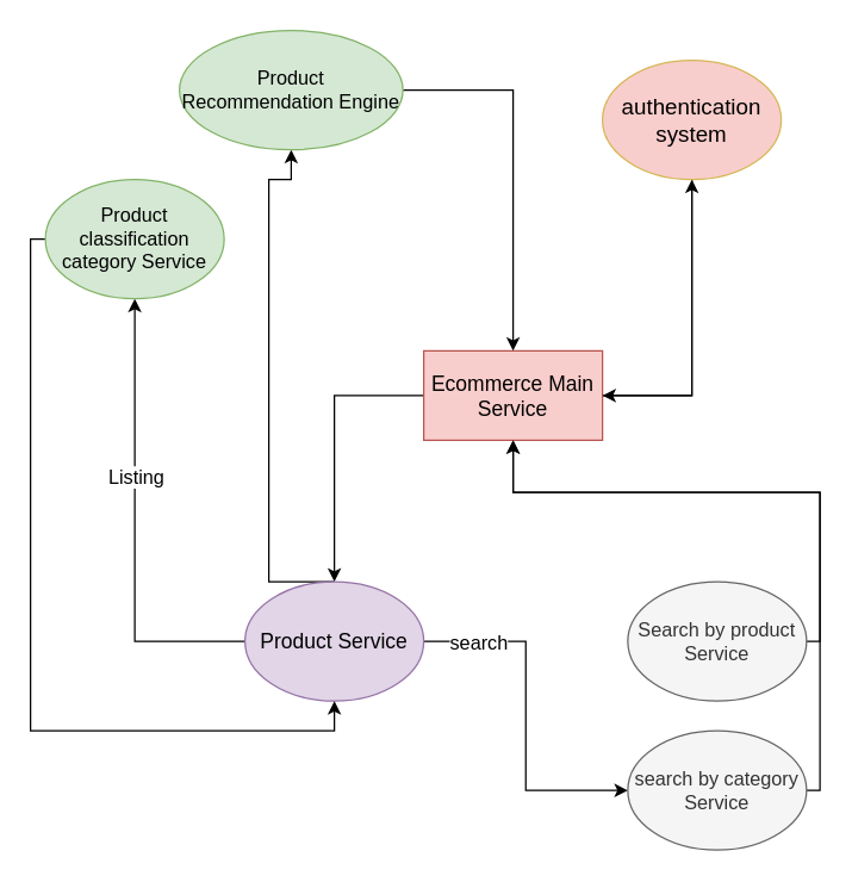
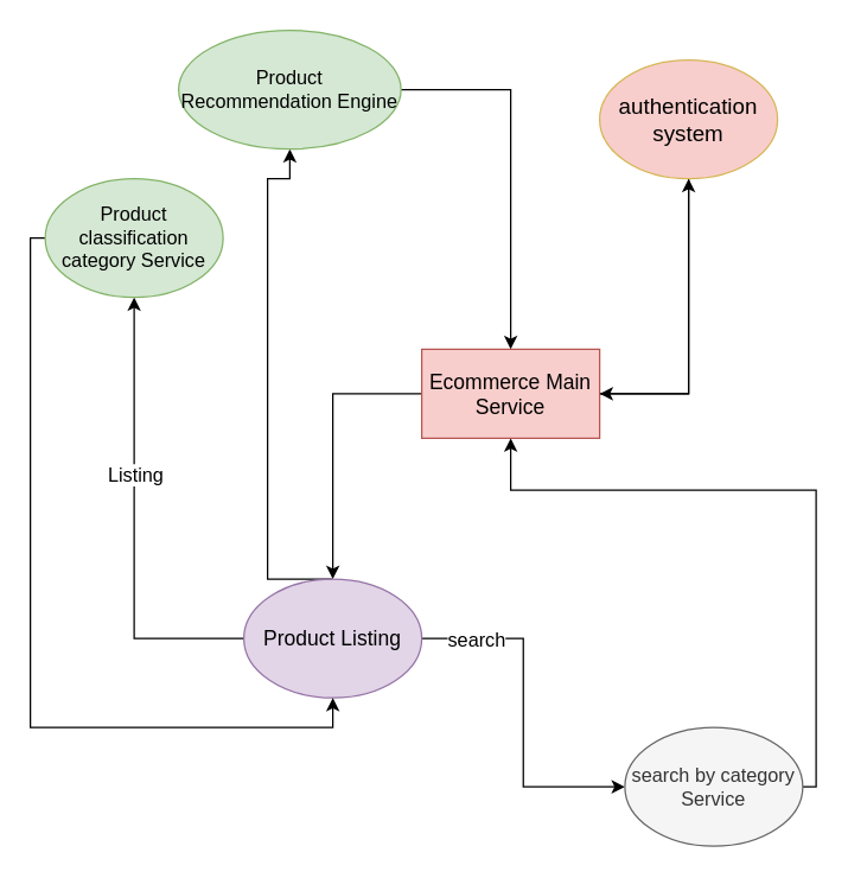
  <mxCell id="0" />
  <mxCell id="1" parent="0" />
  <mxCell id="2" style="edgeStyle=orthogonalEdgeStyle;rounded=0;orthogonalLoop=1;jettySize=auto;html=1;exitX=1;exitY=0.5;exitDx=0;exitDy=0;entryX=0.5;entryY=1;entryDx=0;entryDy=0;" parent="1" source="4" target="6" edge="1"><mxGeometry relative="1" as="geometry" /></mxCell>
  <mxCell id="3" style="edgeStyle=orthogonalEdgeStyle;rounded=0;orthogonalLoop=1;jettySize=auto;html=1;exitX=0;exitY=0.5;exitDx=0;exitDy=0;entryX=0.5;entryY=0;entryDx=0;entryDy=0;" parent="1" source="4" target="12" edge="1"><mxGeometry relative="1" as="geometry" /></mxCell>
  <mxCell id="4" value="&lt;div style=&quot;font-size: 14px;&quot;&gt;&lt;font style=&quot;font-size: 14px;&quot;&gt;Ecommerce Main Service&lt;br&gt;&lt;/font&gt;&lt;/div&gt;" style="rounded=0;whiteSpace=wrap;html=1;fillColor=#f8cecc;strokeColor=#b85450;" parent="1" vertex="1"><mxGeometry x="284" y="235" width="120" height="60" as="geometry" /></mxCell>
  <mxCell id="5" style="edgeStyle=orthogonalEdgeStyle;rounded=0;orthogonalLoop=1;jettySize=auto;html=1;exitX=0.5;exitY=1;exitDx=0;exitDy=0;entryX=1;entryY=0.5;entryDx=0;entryDy=0;" parent="1" source="6" target="4" edge="1"><mxGeometry relative="1" as="geometry" /></mxCell>
  <mxCell id="6" value="&lt;font style=&quot;font-size: 15px;&quot;&gt;authentication system&lt;br&gt;&lt;/font&gt;" style="ellipse;whiteSpace=wrap;html=1;fillColor=#f8cecc;strokeColor=#d6b656;" parent="1" vertex="1"><mxGeometry x="404" y="40" width="120" height="80" as="geometry" /></mxCell>
  <mxCell id="7" style="edgeStyle=orthogonalEdgeStyle;rounded=0;orthogonalLoop=1;jettySize=auto;html=1;entryX=0;entryY=0.5;entryDx=0;entryDy=0;" parent="1" source="12" target="14" edge="1"><mxGeometry relative="1" as="geometry" /></mxCell>
  <mxCell id="8" value="&lt;div style=&quot;font-size: 12px;&quot;&gt;&lt;font style=&quot;font-size: 13px;&quot;&gt;search&lt;/font&gt;&lt;/div&gt;" style="edgeLabel;html=1;align=center;verticalAlign=middle;resizable=0;points=[];" parent="7" vertex="1" connectable="0"><mxGeometry x="-0.789" y="-2" relative="1" as="geometry"><mxPoint x="11" y="-2" as="offset" /></mxGeometry></mxCell>
  <mxCell id="9" style="edgeStyle=orthogonalEdgeStyle;rounded=0;orthogonalLoop=1;jettySize=auto;html=1;exitX=0;exitY=0.5;exitDx=0;exitDy=0;entryX=0.5;entryY=1;entryDx=0;entryDy=0;" parent="1" source="12" target="18" edge="1"><mxGeometry relative="1" as="geometry" /></mxCell>
  <mxCell id="10" value="&lt;div style=&quot;font-size: 12px;&quot;&gt;&lt;font style=&quot;font-size: 13px;&quot;&gt;Listing&lt;/font&gt;&lt;/div&gt;" style="edgeLabel;html=1;align=center;verticalAlign=middle;resizable=0;points=[];" parent="9" vertex="1" connectable="0"><mxGeometry x="0.215" relative="1" as="geometry"><mxPoint as="offset" /></mxGeometry></mxCell>
  <mxCell id="11" style="edgeStyle=orthogonalEdgeStyle;rounded=0;orthogonalLoop=1;jettySize=auto;html=1;exitX=0.5;exitY=0;exitDx=0;exitDy=0;entryX=0.5;entryY=1;entryDx=0;entryDy=0;" parent="1" source="12" target="20" edge="1"><mxGeometry relative="1" as="geometry"><Array as="points"><mxPoint x="180" y="390" /><mxPoint x="180" y="120" /></Array></mxGeometry></mxCell>
- <mxCell id="12" value="&lt;font style=&quot;font-size: 14px;&quot;&gt;Product Service&lt;br&gt;&lt;/font&gt;" style="ellipse;whiteSpace=wrap;html=1;fillColor=#e1d5e7;strokeColor=#9673a6;" parent="1" vertex="1"><mxGeometry x="164" y="390" width="120" height="80" as="geometry" /></mxCell>
+ <mxCell id="12" value="&lt;font style=&quot;font-size: 14px;&quot;&gt;Product Listing&lt;br&gt;&lt;/font&gt;" style="ellipse;whiteSpace=wrap;html=1;fillColor=#e1d5e7;strokeColor=#9673a6;" parent="1" vertex="1"><mxGeometry x="164" y="390" width="120" height="80" as="geometry" /></mxCell>
  <mxCell id="13" style="edgeStyle=orthogonalEdgeStyle;rounded=0;orthogonalLoop=1;jettySize=auto;html=1;entryX=0.5;entryY=1;entryDx=0;entryDy=0;" parent="1" source="14" target="4" edge="1"><mxGeometry relative="1" as="geometry"><Array as="points"><mxPoint x="550" y="530" /><mxPoint x="550" y="330" /><mxPoint x="344" y="330" /></Array></mxGeometry></mxCell>
  <mxCell id="14" value="&lt;font style=&quot;font-size: 13px;&quot;&gt;search by category Service&lt;br&gt;&lt;/font&gt;" style="ellipse;whiteSpace=wrap;html=1;fillColor=#f5f5f5;fontColor=#333333;strokeColor=#666666;" parent="1" vertex="1"><mxGeometry x="421" y="490" width="120" height="80" as="geometry" /></mxCell>
- <mxCell id="15" style="edgeStyle=orthogonalEdgeStyle;rounded=0;orthogonalLoop=1;jettySize=auto;html=1;exitX=1;exitY=0.5;exitDx=0;exitDy=0;entryX=0.5;entryY=1;entryDx=0;entryDy=0;" parent="1" source="16" target="4" edge="1"><mxGeometry relative="1" as="geometry"><Array as="points"><mxPoint x="550" y="430" /><mxPoint x="550" y="330" /><mxPoint x="344" y="330" /></Array></mxGeometry></mxCell>
- <mxCell id="16" value="&lt;font style=&quot;font-size: 13px;&quot;&gt;Search by product Service&lt;br&gt;&lt;/font&gt;" style="ellipse;whiteSpace=wrap;html=1;fillColor=#f5f5f5;fontColor=#333333;strokeColor=#666666;" parent="1" vertex="1"><mxGeometry x="421" y="390" width="120" height="80" as="geometry" /></mxCell>
  <mxCell id="17" style="edgeStyle=orthogonalEdgeStyle;rounded=0;orthogonalLoop=1;jettySize=auto;html=1;exitX=0;exitY=0.5;exitDx=0;exitDy=0;entryX=0.5;entryY=1;entryDx=0;entryDy=0;" parent="1" source="18" target="12" edge="1"><mxGeometry relative="1" as="geometry"><Array as="points"><mxPoint x="20" y="160" /><mxPoint x="20" y="490" /><mxPoint x="224" y="490" /></Array></mxGeometry></mxCell>
  <mxCell id="18" value="&lt;font style=&quot;font-size: 13px;&quot;&gt;Product classification category Service&lt;br&gt;&lt;/font&gt;" style="ellipse;whiteSpace=wrap;html=1;fillColor=#d5e8d4;strokeColor=#82b366;" parent="1" vertex="1"><mxGeometry x="30" y="120" width="120" height="80" as="geometry" /></mxCell>
  <mxCell id="19" style="edgeStyle=orthogonalEdgeStyle;rounded=0;orthogonalLoop=1;jettySize=auto;html=1;exitX=1;exitY=0.5;exitDx=0;exitDy=0;entryX=0.5;entryY=0;entryDx=0;entryDy=0;" parent="1" source="20" target="4" edge="1"><mxGeometry relative="1" as="geometry" /></mxCell>
  <mxCell id="20" value="&lt;font style=&quot;font-size: 13px;&quot;&gt;Product Recommendation Engine&lt;br&gt;&lt;/font&gt;" style="ellipse;whiteSpace=wrap;html=1;fillColor=#d5e8d4;strokeColor=#82b366;" parent="1" vertex="1"><mxGeometry x="120" y="20" width="150" height="80" as="geometry" /></mxCell>
